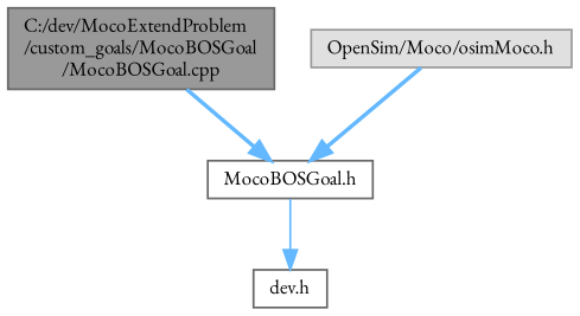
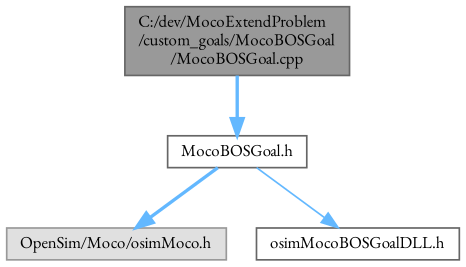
  digraph {
    fontname="EB Garamond"
    node [color=grey40 fillcolor=white fontname="EB Garamond" fontsize=10 shape=box style=filled]
    edge [arrowhead=normal color=steelblue1 fontname="EB Garamond" fontsize=10 labelfontname=Helvetica labelfontsize=10 style=bold]
    n1 [color=gray40 fillcolor=grey60 fontcolor=black height=0.2 label="C:/dev/MocoExtendProblem\l/custom_goals/MocoBOSGoal\l/MocoBOSGoal.cpp" width=0.4]
    n2 [height=0.2 label="MocoBOSGoal.h" width=0.4]
    n3 [color=grey60 fillcolor="#E0E0E0" height=0.2 label="OpenSim/Moco/osimMoco.h" width=0.4]
-   n4 [height=0.2 label="dev.h" width=0.4]
+   n4 [height=0.2 label="osimMocoBOSGoalDLL.h" width=0.4]
    n1 -> n2
-   n3 -> n2
+   n2 -> n3
    n2 -> n4 [style=solid]
  }
